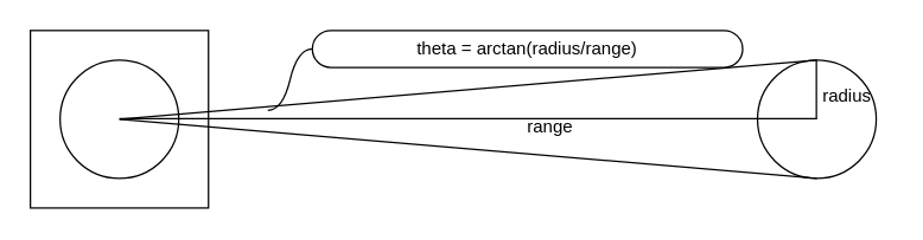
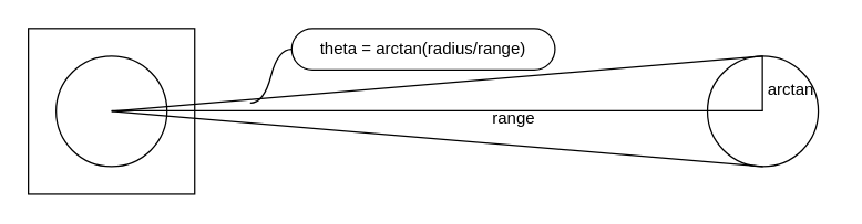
  <mxCell id="0" />
  <mxCell id="1" parent="0" />
  <mxCell id="2" value="" style="whiteSpace=wrap;html=1;aspect=fixed;" vertex="1" parent="1"><mxGeometry x="20" y="20" width="120" height="120" as="geometry" /></mxCell>
  <mxCell id="3" value="" style="ellipse;whiteSpace=wrap;html=1;aspect=fixed;" vertex="1" parent="1"><mxGeometry x="40" y="40" width="80" height="80" as="geometry" /></mxCell>
  <mxCell id="4" value="" style="ellipse;whiteSpace=wrap;html=1;aspect=fixed;" vertex="1" parent="1"><mxGeometry x="510" y="40" width="80" height="80" as="geometry" /></mxCell>
  <mxCell id="5" value="" style="endArrow=none;html=1;rounded=0;entryX=0.5;entryY=0;entryDx=0;entryDy=0;exitX=0.5;exitY=0.5;exitDx=0;exitDy=0;exitPerimeter=0;" edge="1" parent="1" source="3" target="4"><mxGeometry width="50" height="50" relative="1" as="geometry"><mxPoint x="100" y="170" as="sourcePoint" /><mxPoint x="310" y="260" as="targetPoint" /></mxGeometry></mxCell>
  <mxCell id="6" value="" style="endArrow=none;html=1;rounded=0;entryX=0.5;entryY=1;entryDx=0;entryDy=0;" edge="1" parent="1" target="4"><mxGeometry width="50" height="50" relative="1" as="geometry"><mxPoint x="80" y="80" as="sourcePoint" /><mxPoint x="530.14" y="123.61" as="targetPoint" /></mxGeometry></mxCell>
  <mxCell id="7" value="" style="endArrow=none;html=1;rounded=0;" edge="1" parent="1"><mxGeometry width="50" height="50" relative="1" as="geometry"><mxPoint x="80" y="79.67" as="sourcePoint" /><mxPoint x="550" y="79.67" as="targetPoint" /></mxGeometry></mxCell>
  <mxCell id="8" value="" style="endArrow=none;html=1;rounded=0;" edge="1" parent="1"><mxGeometry width="50" height="50" relative="1" as="geometry"><mxPoint x="549.67" y="80" as="sourcePoint" /><mxPoint x="549.67" y="40" as="targetPoint" /></mxGeometry></mxCell>
- <mxCell id="9" value="radius" style="text;html=1;align=center;verticalAlign=middle;resizable=0;points=[];autosize=1;strokeColor=none;fillColor=none;" vertex="1" parent="1"><mxGeometry x="540" y="50" width="60" height="30" as="geometry" /></mxCell>
+ <mxCell id="9" value="arctan" style="text;html=1;align=center;verticalAlign=middle;resizable=0;points=[];autosize=1;strokeColor=none;fillColor=none;" vertex="1" parent="1"><mxGeometry x="540" y="50" width="60" height="30" as="geometry" /></mxCell>
  <mxCell id="10" value="range" style="text;html=1;align=center;verticalAlign=middle;resizable=0;points=[];autosize=1;strokeColor=none;fillColor=none;" vertex="1" parent="1"><mxGeometry x="345" y="70" width="50" height="30" as="geometry" /></mxCell>
- <mxCell id="11" value="theta = arctan(radius/range)" style="whiteSpace=wrap;html=1;rounded=1;arcSize=50;align=center;verticalAlign=middle;strokeWidth=1;autosize=1;spacing=4;treeFolding=1;treeMoving=1;newEdgeStyle={&quot;edgeStyle&quot;:&quot;entityRelationEdgeStyle&quot;,&quot;startArrow&quot;:&quot;none&quot;,&quot;endArrow&quot;:&quot;none&quot;,&quot;segment&quot;:10,&quot;curved&quot;:1,&quot;sourcePerimeterSpacing&quot;:0,&quot;targetPerimeterSpacing&quot;:0};" vertex="1" parent="1"><mxGeometry x="210" y="20" width="290" height="25" as="geometry" /></mxCell>
+ <mxCell id="11" value="theta = arctan(radius/range)" style="whiteSpace=wrap;html=1;rounded=1;arcSize=50;align=center;verticalAlign=middle;strokeWidth=1;autosize=1;spacing=4;treeFolding=1;treeMoving=1;newEdgeStyle={&quot;edgeStyle&quot;:&quot;entityRelationEdgeStyle&quot;,&quot;startArrow&quot;:&quot;none&quot;,&quot;endArrow&quot;:&quot;none&quot;,&quot;segment&quot;:10,&quot;curved&quot;:1,&quot;sourcePerimeterSpacing&quot;:0,&quot;targetPerimeterSpacing&quot;:0};" vertex="1" parent="1"><mxGeometry x="210" y="20" width="190" height="30" as="geometry" /></mxCell>
  <mxCell id="12" value="" style="edgeStyle=entityRelationEdgeStyle;startArrow=none;endArrow=none;segment=10;curved=1;sourcePerimeterSpacing=0;targetPerimeterSpacing=0;rounded=0;" edge="1" target="11" parent="1"><mxGeometry relative="1" as="geometry"><mxPoint x="180" y="74" as="sourcePoint" /></mxGeometry></mxCell>
